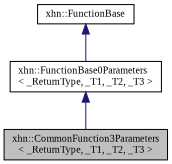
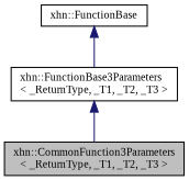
  digraph {
    fontname="Liberation Serif"
    node [color=black fillcolor=white fontname="Liberation Serif" fontsize=10 shape=record style=filled]
    edge [color=midnightblue dir=back fontname="Liberation Serif" fontsize=10 labelfontname=Helvetica labelfontsize=10 style=solid]
    n1 [fillcolor=grey75 fontcolor=black height=0.2 label="xhn::CommonFunction3Parameters\l\< _ReturnType, _T1, _T2, _T3 \>" width=0.4]
-   n2 [height=0.2 label="xhn::FunctionBase0Parameters\l\< _ReturnType, _T1, _T2, _T3 \>" width=0.4]
+   n2 [height=0.2 label="xhn::FunctionBase3Parameters\l\< _ReturnType, _T1, _T2, _T3 \>" width=0.4]
    n3 [height=0.2 label="xhn::FunctionBase" width=0.4]
    n2 -> n1
    n3 -> n2
  }
